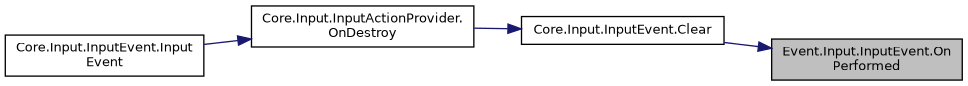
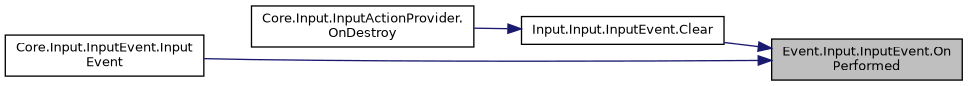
  digraph {
    rankdir=RL
    node [color=black fillcolor=white fontname=Helvetica fontsize=10 shape=record style=filled]
    edge [color=midnightblue dir=back fontname=Helvetica fontsize=10 labelfontname=Helvetica labelfontsize=10 style=solid]
    n1 [fillcolor=grey75 fontcolor=black height=0.2 label="Event.Input.InputEvent.On\lPerformed" width=0.4]
-   n2 [height=0.2 label="Core.Input.InputEvent.Clear" width=0.4]
+   n2 [height=0.2 label="Input.Input.InputEvent.Clear" width=0.4]
    n3 [height=0.2 label="Core.Input.InputEvent.Input\lEvent" width=0.4]
    n4 [height=0.2 label="Core.Input.InputActionProvider.\lOnDestroy" width=0.4]
    n1 -> n2
-   n4 -> n3
+   n1 -> n3
    n2 -> n4
  }
